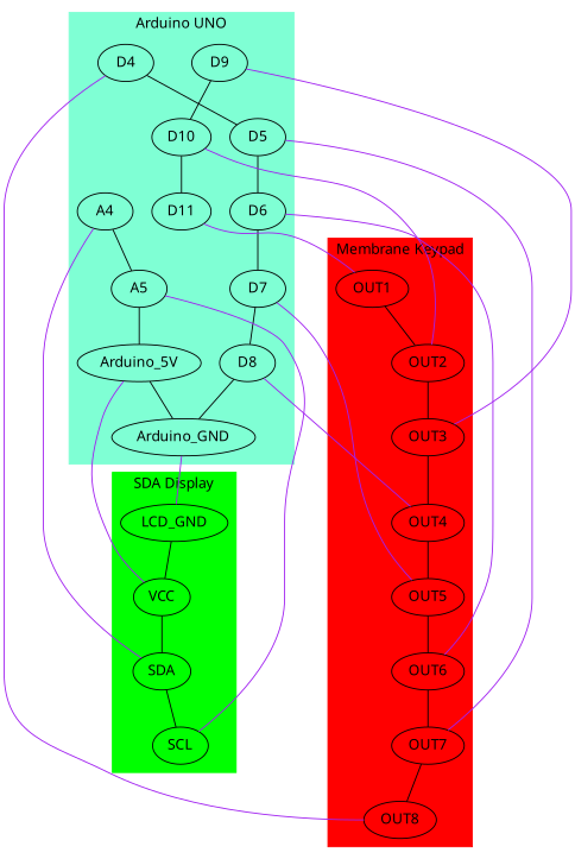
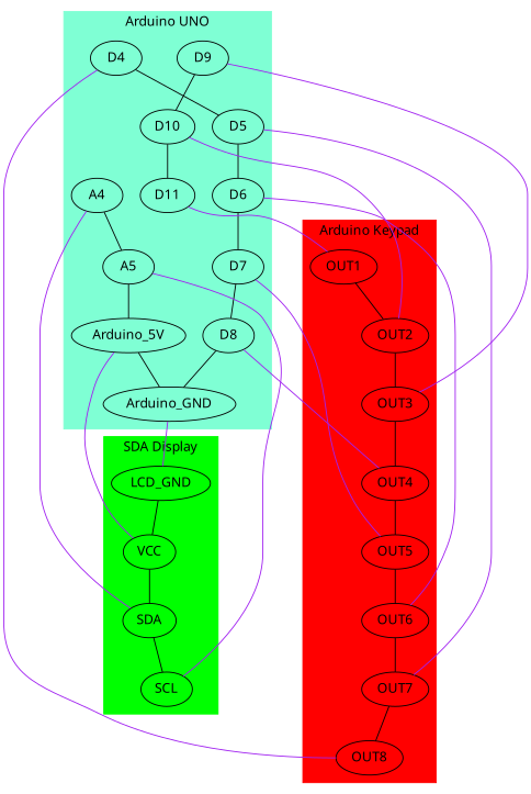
  graph {
    fontname="Noto Sans"
    node [fontname="Noto Sans"]
    edge [fontname="Noto Sans"]
    D4
    D5
    D6
    D7
    D8
    D9
    D10
    D11
    A4
    A5
    Arduino_5V
    Arduino_GND
    OUT1
    OUT2
    OUT3
    OUT4
    OUT5
    OUT6
    OUT7
    OUT8
    LCD_GND
    VCC
    SDA
    SCL
    subgraph cluster_1 {
      color=aquamarine
      label="Arduino UNO"
      style=filled
      D4
      D5
      D6
      D7
      D8
      D9
      D10
      D11
      A4
      A5
      Arduino_5V
      Arduino_GND
    }
    subgraph cluster_2 {
      color=red
-     label="Membrane Keypad"
+     label="Arduino Keypad"
      style=filled
      OUT1
      OUT2
      OUT3
      OUT4
      OUT5
      OUT6
      OUT7
      OUT8
    }
    subgraph cluster_3 {
      color=green
      label="SDA Display"
      style=filled
      LCD_GND
      VCC
      SDA
      SCL
    }
    D4 -- D5
    D4 -- OUT8 [color=purple]
    D5 -- D6
    D5 -- OUT7 [color=purple]
    D6 -- D7
    D6 -- OUT6 [color=purple]
    D7 -- D8
    D7 -- OUT5 [color=purple]
    D8 -- Arduino_GND
    D8 -- OUT4 [color=purple]
    D9 -- D10
    D9 -- OUT3 [color=purple]
    D10 -- D11
    D10 -- OUT2 [color=purple]
    D11 -- OUT1 [color=purple]
    A4 -- A5
    A4 -- SDA [color=purple]
    A5 -- Arduino_5V
    A5 -- SCL [color=purple]
    Arduino_5V -- Arduino_GND
    Arduino_5V -- VCC [color=purple]
    Arduino_GND -- LCD_GND [color=purple]
    OUT1 -- OUT2
    OUT2 -- OUT3
    OUT3 -- OUT4
    OUT4 -- OUT5
    OUT5 -- OUT6
    OUT6 -- OUT7
    OUT7 -- OUT8
    LCD_GND -- VCC
    VCC -- SDA
    SDA -- SCL
  }
